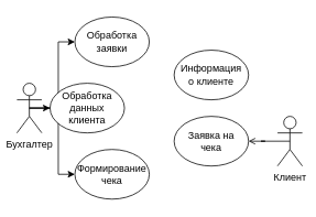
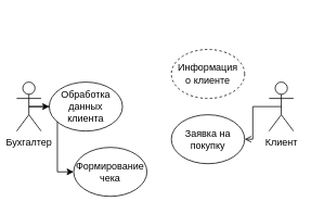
  <mxCell id="0" />
  <mxCell id="1" parent="0" />
  <mxCell id="2" style="edgeStyle=orthogonalEdgeStyle;rounded=0;orthogonalLoop=1;jettySize=auto;html=1;exitX=0.5;exitY=0.5;exitDx=0;exitDy=0;exitPerimeter=0;entryX=0;entryY=0.5;entryDx=0;entryDy=0;" edge="1" parent="1" source="5" target="7"><mxGeometry relative="1" as="geometry" /></mxCell>
- <mxCell id="3" style="edgeStyle=orthogonalEdgeStyle;rounded=0;orthogonalLoop=1;jettySize=auto;html=1;exitX=0.5;exitY=0.5;exitDx=0;exitDy=0;exitPerimeter=0;entryX=0;entryY=0.5;entryDx=0;entryDy=0;" edge="1" parent="1" source="5" target="6"><mxGeometry relative="1" as="geometry" /></mxCell>
  <mxCell id="4" style="edgeStyle=orthogonalEdgeStyle;rounded=0;orthogonalLoop=1;jettySize=auto;html=1;exitX=0.5;exitY=0.5;exitDx=0;exitDy=0;exitPerimeter=0;entryX=0;entryY=0.5;entryDx=0;entryDy=0;" edge="1" parent="1" source="5" target="8"><mxGeometry relative="1" as="geometry" /></mxCell>
  <mxCell id="5" value="Бухгалтер" style="shape=umlActor;verticalLabelPosition=bottom;verticalAlign=top;html=1;outlineConnect=0;" vertex="1" parent="1"><mxGeometry x="20" y="100" width="30" height="60" as="geometry" /></mxCell>
- <mxCell id="6" value="Обработка&lt;br&gt;заявки" style="ellipse;whiteSpace=wrap;html=1;" vertex="1" parent="1"><mxGeometry x="90" y="20" width="90" height="60" as="geometry" /></mxCell>
  <mxCell id="7" value="Обработка данных клиента" style="ellipse;whiteSpace=wrap;html=1;" vertex="1" parent="1"><mxGeometry x="60" y="100" width="90" height="60" as="geometry" /></mxCell>
  <mxCell id="8" value="Формирование чека" style="ellipse;whiteSpace=wrap;html=1;" vertex="1" parent="1"><mxGeometry x="90" y="180" width="90" height="60" as="geometry" /></mxCell>
  <mxCell id="9" style="edgeStyle=orthogonalEdgeStyle;rounded=0;orthogonalLoop=1;jettySize=auto;html=1;exitX=0.5;exitY=0.5;exitDx=0;exitDy=0;exitPerimeter=0;entryX=1;entryY=0.5;entryDx=0;entryDy=0;endArrow=open;" edge="1" parent="1" source="10" target="12"><mxGeometry relative="1" as="geometry" /></mxCell>
- <mxCell id="10" value="Клиент" style="shape=umlActor;verticalLabelPosition=bottom;verticalAlign=top;html=1;outlineConnect=0;" vertex="1" parent="1"><mxGeometry x="335" y="140" width="30" height="60" as="geometry" /></mxCell>
- <mxCell id="11" value="Информация &lt;br&gt;о клиенте" style="ellipse;whiteSpace=wrap;html=1;" vertex="1" parent="1"><mxGeometry x="210" y="60" width="90" height="60" as="geometry" /></mxCell>
- <mxCell id="12" value="Заявка на&lt;br&gt;чека" style="ellipse;whiteSpace=wrap;html=1;" vertex="1" parent="1"><mxGeometry x="210" y="140" width="90" height="60" as="geometry" /></mxCell>
+ <mxCell id="10" value="Клиент" style="shape=umlActor;verticalLabelPosition=bottom;verticalAlign=top;html=1;outlineConnect=0;" vertex="1" parent="1"><mxGeometry x="330" y="100" width="30" height="60" as="geometry" /></mxCell>
+ <mxCell id="11" value="Информация &lt;br&gt;о клиенте" style="ellipse;whiteSpace=wrap;html=1;dashed=1;" vertex="1" parent="1"><mxGeometry x="210" y="60" width="90" height="60" as="geometry" /></mxCell>
+ <mxCell id="12" value="Заявка на&lt;br&gt;покупку" style="ellipse;whiteSpace=wrap;html=1;" vertex="1" parent="1"><mxGeometry x="210" y="140" width="90" height="60" as="geometry" /></mxCell>
